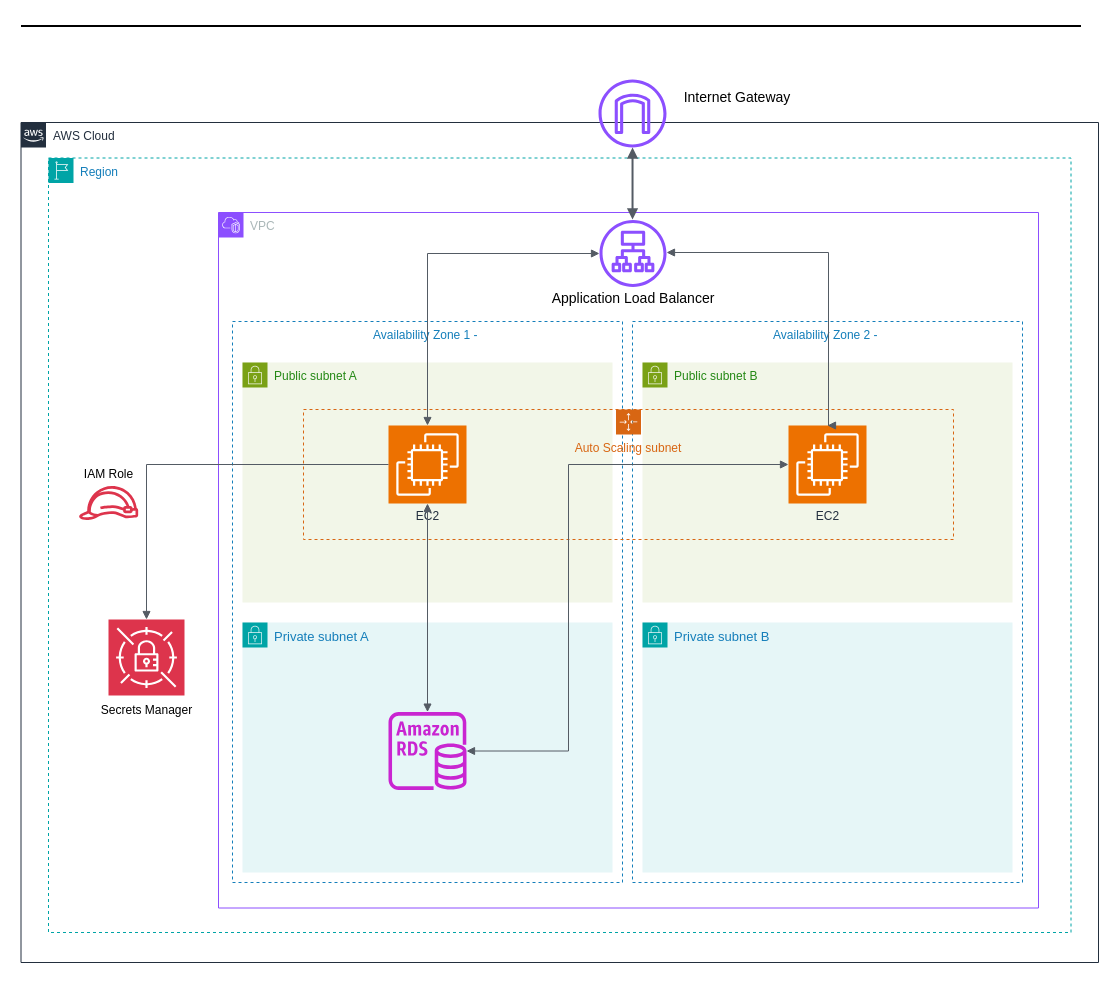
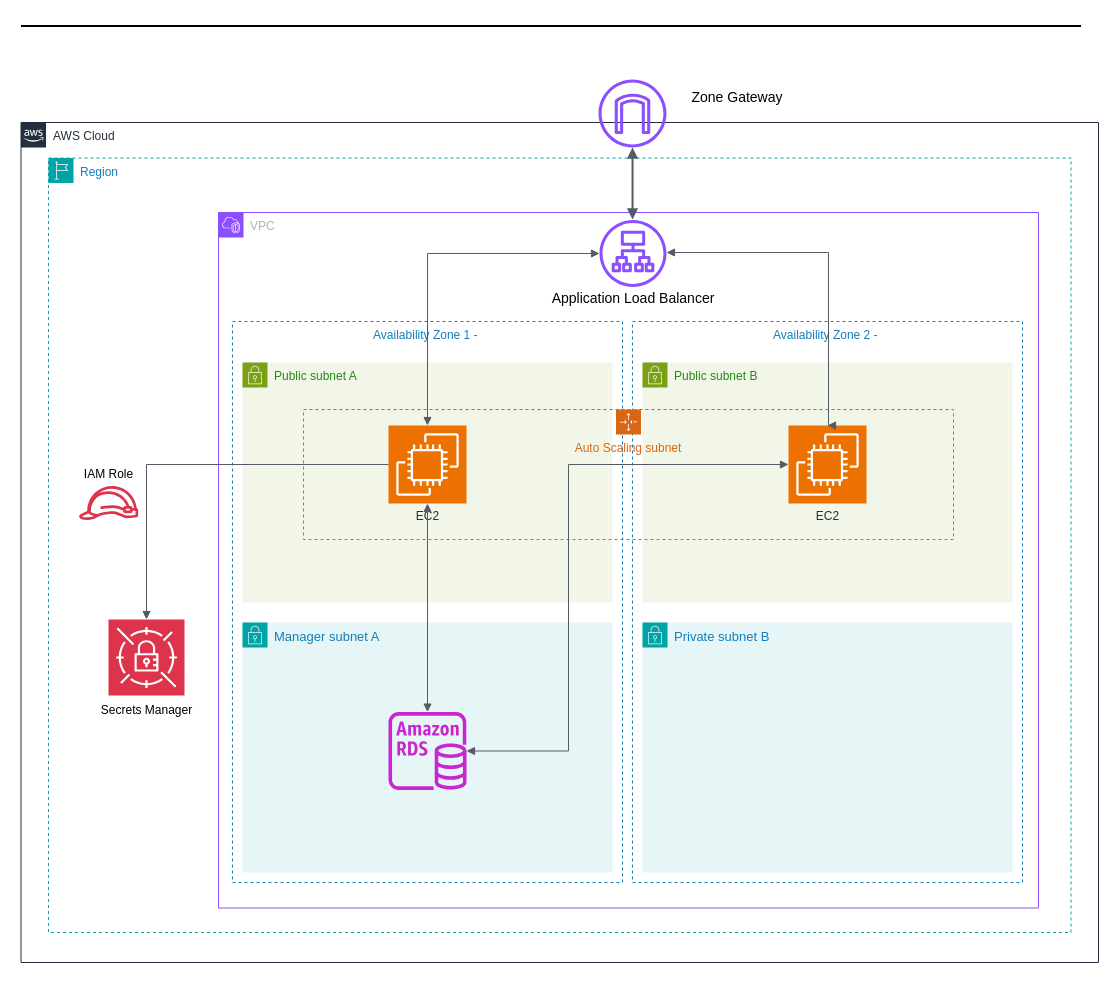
  <mxCell id="0" />
  <mxCell id="1" parent="0" />
  <mxCell id="2" value="" style="line;strokeWidth=2;html=1;fontSize=14;" parent="1" vertex="1"><mxGeometry x="20.5" y="20.5" width="1060" height="10" as="geometry" /></mxCell>
  <mxCell id="3" value="AWS Cloud" style="points=[[0,0],[0.25,0],[0.5,0],[0.75,0],[1,0],[1,0.25],[1,0.5],[1,0.75],[1,1],[0.75,1],[0.5,1],[0.25,1],[0,1],[0,0.75],[0,0.5],[0,0.25]];outlineConnect=0;gradientColor=none;html=1;whiteSpace=wrap;fontSize=12;fontStyle=0;container=1;pointerEvents=0;collapsible=0;recursiveResize=0;shape=mxgraph.aws4.group;grIcon=mxgraph.aws4.group_aws_cloud_alt;strokeColor=#232F3E;fillColor=none;verticalAlign=top;align=left;spacingLeft=30;fontColor=#232F3E;dashed=0;movable=0;resizable=0;rotatable=0;deletable=0;editable=0;locked=1;connectable=0;" parent="1" vertex="1"><mxGeometry x="20.5" y="122" width="1077.5" height="840" as="geometry" /></mxCell>
  <mxCell id="4" value="Region" style="points=[[0,0],[0.25,0],[0.5,0],[0.75,0],[1,0],[1,0.25],[1,0.5],[1,0.75],[1,1],[0.75,1],[0.5,1],[0.25,1],[0,1],[0,0.75],[0,0.5],[0,0.25]];outlineConnect=0;gradientColor=none;html=1;whiteSpace=wrap;fontSize=12;fontStyle=0;container=1;pointerEvents=0;collapsible=0;recursiveResize=0;shape=mxgraph.aws4.group;grIcon=mxgraph.aws4.group_region;strokeColor=#00A4A6;fillColor=none;verticalAlign=top;align=left;spacingLeft=30;fontColor=#147EBA;dashed=1;movable=0;resizable=0;rotatable=0;deletable=0;editable=0;locked=1;connectable=0;" parent="3" vertex="1"><mxGeometry x="27.5" y="35.5" width="1022.5" height="774.5" as="geometry" /></mxCell>
  <mxCell id="5" value="VPC" style="points=[[0,0],[0.25,0],[0.5,0],[0.75,0],[1,0],[1,0.25],[1,0.5],[1,0.75],[1,1],[0.75,1],[0.5,1],[0.25,1],[0,1],[0,0.75],[0,0.5],[0,0.25]];outlineConnect=0;gradientColor=none;html=1;whiteSpace=wrap;fontSize=12;fontStyle=0;container=1;pointerEvents=0;collapsible=0;recursiveResize=0;shape=mxgraph.aws4.group;grIcon=mxgraph.aws4.group_vpc2;strokeColor=#8C4FFF;fillColor=none;verticalAlign=top;align=left;spacingLeft=30;fontColor=#AAB7B8;dashed=0;movable=0;resizable=0;rotatable=0;deletable=0;editable=0;locked=1;connectable=0;" parent="4" vertex="1"><mxGeometry x="170" y="54.5" width="820" height="695.5" as="geometry" /></mxCell>
  <mxCell id="6" value="Availability Zone 1 -&amp;nbsp;" style="fillColor=none;strokeColor=#147EBA;dashed=1;verticalAlign=top;fontStyle=0;fontColor=#147EBA;whiteSpace=wrap;html=1;movable=0;resizable=0;rotatable=0;deletable=0;editable=0;locked=1;connectable=0;" parent="5" vertex="1"><mxGeometry x="14" y="109" width="390" height="561" as="geometry" /></mxCell>
  <mxCell id="7" value="Availability Zone 2 -&amp;nbsp;" style="fillColor=none;strokeColor=#147EBA;dashed=1;verticalAlign=top;fontStyle=0;fontColor=#147EBA;whiteSpace=wrap;html=1;movable=0;resizable=0;rotatable=0;deletable=0;editable=0;locked=1;connectable=0;" parent="5" vertex="1"><mxGeometry x="414" y="109" width="390" height="561" as="geometry" /></mxCell>
  <mxCell id="8" value="Public subnet A" style="points=[[0,0],[0.25,0],[0.5,0],[0.75,0],[1,0],[1,0.25],[1,0.5],[1,0.75],[1,1],[0.75,1],[0.5,1],[0.25,1],[0,1],[0,0.75],[0,0.5],[0,0.25]];outlineConnect=0;gradientColor=none;html=1;whiteSpace=wrap;fontSize=12;fontStyle=0;container=1;pointerEvents=0;collapsible=0;recursiveResize=0;shape=mxgraph.aws4.group;grIcon=mxgraph.aws4.group_security_group;grStroke=0;strokeColor=#7AA116;fillColor=#F2F6E8;verticalAlign=top;align=left;spacingLeft=30;fontColor=#248814;dashed=0;movable=0;resizable=0;rotatable=0;deletable=0;editable=0;locked=1;connectable=0;" parent="5" vertex="1"><mxGeometry x="24" y="150" width="370" height="240" as="geometry" /></mxCell>
- <mxCell id="9" value="Private subnet A&lt;div&gt;&lt;br&gt;&lt;/div&gt;" style="points=[[0,0],[0.25,0],[0.5,0],[0.75,0],[1,0],[1,0.25],[1,0.5],[1,0.75],[1,1],[0.75,1],[0.5,1],[0.25,1],[0,1],[0,0.75],[0,0.5],[0,0.25]];outlineConnect=0;gradientColor=none;html=1;whiteSpace=wrap;fontSize=13;fontStyle=0;container=1;pointerEvents=0;collapsible=0;recursiveResize=0;shape=mxgraph.aws4.group;grIcon=mxgraph.aws4.group_security_group;grStroke=0;strokeColor=#00A4A6;fillColor=#E6F6F7;verticalAlign=top;align=left;spacingLeft=30;fontColor=#147EBA;dashed=0;movable=0;resizable=0;rotatable=0;deletable=0;editable=0;locked=1;connectable=0;" parent="5" vertex="1"><mxGeometry x="24" y="410" width="370" height="250" as="geometry" /></mxCell>
+ <mxCell id="9" value="Manager subnet A&lt;div&gt;&lt;br&gt;&lt;/div&gt;" style="points=[[0,0],[0.25,0],[0.5,0],[0.75,0],[1,0],[1,0.25],[1,0.5],[1,0.75],[1,1],[0.75,1],[0.5,1],[0.25,1],[0,1],[0,0.75],[0,0.5],[0,0.25]];outlineConnect=0;gradientColor=none;html=1;whiteSpace=wrap;fontSize=13;fontStyle=0;container=1;pointerEvents=0;collapsible=0;recursiveResize=0;shape=mxgraph.aws4.group;grIcon=mxgraph.aws4.group_security_group;grStroke=0;strokeColor=#00A4A6;fillColor=#E6F6F7;verticalAlign=top;align=left;spacingLeft=30;fontColor=#147EBA;dashed=0;movable=0;resizable=0;rotatable=0;deletable=0;editable=0;locked=1;connectable=0;" parent="5" vertex="1"><mxGeometry x="24" y="410" width="370" height="250" as="geometry" /></mxCell>
  <mxCell id="10" value="Public subnet B&lt;div&gt;&lt;br&gt;&lt;/div&gt;" style="points=[[0,0],[0.25,0],[0.5,0],[0.75,0],[1,0],[1,0.25],[1,0.5],[1,0.75],[1,1],[0.75,1],[0.5,1],[0.25,1],[0,1],[0,0.75],[0,0.5],[0,0.25]];outlineConnect=0;gradientColor=none;html=1;whiteSpace=wrap;fontSize=12;fontStyle=0;container=1;pointerEvents=0;collapsible=0;recursiveResize=0;shape=mxgraph.aws4.group;grIcon=mxgraph.aws4.group_security_group;grStroke=0;strokeColor=#7AA116;fillColor=#F2F6E8;verticalAlign=top;align=left;spacingLeft=30;fontColor=#248814;dashed=0;movable=0;resizable=0;rotatable=0;deletable=0;editable=0;locked=1;connectable=0;" parent="5" vertex="1"><mxGeometry x="424" y="150" width="370" height="240" as="geometry" /></mxCell>
  <mxCell id="11" value="Private subnet B&lt;div&gt;&lt;br&gt;&lt;/div&gt;" style="points=[[0,0],[0.25,0],[0.5,0],[0.75,0],[1,0],[1,0.25],[1,0.5],[1,0.75],[1,1],[0.75,1],[0.5,1],[0.25,1],[0,1],[0,0.75],[0,0.5],[0,0.25]];outlineConnect=0;gradientColor=none;html=1;whiteSpace=wrap;fontSize=13;fontStyle=0;container=1;pointerEvents=0;collapsible=0;recursiveResize=0;shape=mxgraph.aws4.group;grIcon=mxgraph.aws4.group_security_group;grStroke=0;strokeColor=#00A4A6;fillColor=#E6F6F7;verticalAlign=top;align=left;spacingLeft=30;fontColor=#147EBA;dashed=0;movable=0;resizable=0;rotatable=0;deletable=0;editable=0;locked=1;connectable=0;" parent="5" vertex="1"><mxGeometry x="424" y="410" width="370" height="250" as="geometry" /></mxCell>
  <mxCell id="12" value="" style="outlineConnect=0;fontColor=#232F3E;gradientColor=none;fillColor=#8C4FFF;strokeColor=none;dashed=0;verticalLabelPosition=bottom;verticalAlign=top;align=center;html=1;fontSize=12;fontStyle=0;aspect=fixed;pointerEvents=1;shape=mxgraph.aws4.internet_gateway;shadow=0;" parent="1" vertex="1"><mxGeometry x="598" y="79" width="68" height="68" as="geometry" /></mxCell>
- <mxCell id="13" value="&lt;font style=&quot;font-size: 14px;&quot;&gt;Internet Gateway&lt;/font&gt;" style="text;html=1;align=center;verticalAlign=middle;whiteSpace=wrap;rounded=0;fontSize=14;" parent="1" vertex="1"><mxGeometry x="678" y="71" width="118" height="51" as="geometry" /></mxCell>
+ <mxCell id="13" value="&lt;font style=&quot;font-size: 14px;&quot;&gt;Zone Gateway&lt;/font&gt;" style="text;html=1;align=center;verticalAlign=middle;whiteSpace=wrap;rounded=0;fontSize=14;" parent="1" vertex="1"><mxGeometry x="678" y="71" width="118" height="51" as="geometry" /></mxCell>
  <mxCell id="14" value="" style="sketch=0;outlineConnect=0;fontColor=#232F3E;gradientColor=none;fillColor=#8C4FFF;strokeColor=none;dashed=0;verticalLabelPosition=bottom;verticalAlign=top;align=center;html=1;fontSize=12;fontStyle=0;aspect=fixed;pointerEvents=1;shape=mxgraph.aws4.application_load_balancer;" parent="1" vertex="1"><mxGeometry x="599" y="219.5" width="67" height="67" as="geometry" /></mxCell>
  <mxCell id="15" value="" style="edgeStyle=orthogonalEdgeStyle;html=1;endArrow=block;elbow=vertical;startArrow=block;startFill=1;endFill=1;strokeColor=#545B64;rounded=0;exitX=0.493;exitY=-0.007;exitDx=0;exitDy=0;exitPerimeter=0;strokeWidth=2;" parent="1" source="14" target="12" edge="1"><mxGeometry width="100" relative="1" as="geometry"><mxPoint x="688" y="174.714" as="sourcePoint" /><mxPoint x="588" y="174.714" as="targetPoint" /></mxGeometry></mxCell>
  <mxCell id="16" value="&lt;font style=&quot;font-size: 14px;&quot;&gt;Application Load Balancer&lt;/font&gt;" style="text;html=1;align=center;verticalAlign=middle;whiteSpace=wrap;rounded=0;fontSize=14;" parent="1" vertex="1"><mxGeometry x="547.5" y="272" width="170" height="51" as="geometry" /></mxCell>
  <mxCell id="17" value="&lt;p style=&quot;line-height: 120%; font-size: 12px;&quot;&gt;EC2&lt;/p&gt;" style="sketch=0;points=[[0,0,0],[0.25,0,0],[0.5,0,0],[0.75,0,0],[1,0,0],[0,1,0],[0.25,1,0],[0.5,1,0],[0.75,1,0],[1,1,0],[0,0.25,0],[0,0.5,0],[0,0.75,0],[1,0.25,0],[1,0.5,0],[1,0.75,0]];outlineConnect=0;fontColor=#232F3E;fillColor=#ED7100;strokeColor=#ffffff;dashed=0;verticalLabelPosition=bottom;verticalAlign=bottom;align=center;html=1;fontSize=12;fontStyle=0;aspect=fixed;shape=mxgraph.aws4.resourceIcon;resIcon=mxgraph.aws4.ec2;spacing=46;" parent="1" vertex="1"><mxGeometry x="388" y="425" width="78" height="78" as="geometry" /></mxCell>
  <mxCell id="18" value="" style="sketch=0;outlineConnect=0;fontColor=#232F3E;gradientColor=none;fillColor=#C925D1;strokeColor=none;dashed=0;verticalLabelPosition=bottom;verticalAlign=top;align=center;html=1;fontSize=12;fontStyle=0;aspect=fixed;pointerEvents=1;shape=mxgraph.aws4.rds_instance;" parent="1" vertex="1"><mxGeometry x="388" y="711.5" width="78" height="78" as="geometry" /></mxCell>
  <mxCell id="19" value="&lt;p style=&quot;line-height: 120%; font-size: 12px;&quot;&gt;EC2&lt;/p&gt;" style="sketch=0;points=[[0,0,0],[0.25,0,0],[0.5,0,0],[0.75,0,0],[1,0,0],[0,1,0],[0.25,1,0],[0.5,1,0],[0.75,1,0],[1,1,0],[0,0.25,0],[0,0.5,0],[0,0.75,0],[1,0.25,0],[1,0.5,0],[1,0.75,0]];outlineConnect=0;fontColor=#232F3E;fillColor=#ED7100;strokeColor=#ffffff;dashed=0;verticalLabelPosition=bottom;verticalAlign=bottom;align=center;html=1;fontSize=12;fontStyle=0;aspect=fixed;shape=mxgraph.aws4.resourceIcon;resIcon=mxgraph.aws4.ec2;spacing=46;" parent="1" vertex="1"><mxGeometry x="788" y="425" width="78" height="78" as="geometry" /></mxCell>
  <mxCell id="20" value="Auto Scaling subnet" style="points=[[0,0],[0.25,0],[0.5,0],[0.75,0],[1,0],[1,0.25],[1,0.5],[1,0.75],[1,1],[0.75,1],[0.5,1],[0.25,1],[0,1],[0,0.75],[0,0.5],[0,0.25]];outlineConnect=0;gradientColor=none;html=1;whiteSpace=wrap;fontSize=12;fontStyle=0;container=1;pointerEvents=0;collapsible=0;recursiveResize=0;shape=mxgraph.aws4.groupCenter;grIcon=mxgraph.aws4.group_auto_scaling_group;grStroke=1;strokeColor=#D86613;fillColor=none;verticalAlign=top;align=center;fontColor=#D86613;dashed=1;spacingTop=25;" parent="1" vertex="1"><mxGeometry x="303" y="409" width="650" height="130" as="geometry" /></mxCell>
  <mxCell id="21" value="" style="sketch=0;points=[[0,0,0],[0.25,0,0],[0.5,0,0],[0.75,0,0],[1,0,0],[0,1,0],[0.25,1,0],[0.5,1,0],[0.75,1,0],[1,1,0],[0,0.25,0],[0,0.5,0],[0,0.75,0],[1,0.25,0],[1,0.5,0],[1,0.75,0]];outlineConnect=0;fontColor=#232F3E;fillColor=#DD344C;strokeColor=#ffffff;dashed=0;verticalLabelPosition=bottom;verticalAlign=top;align=center;html=1;fontSize=12;fontStyle=0;aspect=fixed;shape=mxgraph.aws4.resourceIcon;resIcon=mxgraph.aws4.secrets_manager;" vertex="1" parent="1"><mxGeometry x="108" y="619" width="76" height="76" as="geometry" /></mxCell>
  <mxCell id="22" value="" style="sketch=0;outlineConnect=0;fontColor=#232F3E;gradientColor=none;fillColor=#DD344C;strokeColor=none;dashed=0;verticalLabelPosition=bottom;verticalAlign=top;align=center;html=1;fontSize=12;fontStyle=0;aspect=fixed;pointerEvents=1;shape=mxgraph.aws4.role;" vertex="1" parent="1"><mxGeometry x="78" y="485.5" width="60.27" height="34" as="geometry" /></mxCell>
  <mxCell id="23" value="" style="edgeStyle=orthogonalEdgeStyle;html=1;endArrow=none;elbow=vertical;startArrow=block;startFill=1;strokeColor=#545B64;rounded=0;exitX=0.5;exitY=0;exitDx=0;exitDy=0;exitPerimeter=0;entryX=0;entryY=0.5;entryDx=0;entryDy=0;entryPerimeter=0;" edge="1" parent="1" source="21" target="17"><mxGeometry width="100" relative="1" as="geometry"><mxPoint x="252" y="489" as="sourcePoint" /><mxPoint x="352" y="489" as="targetPoint" /></mxGeometry></mxCell>
  <mxCell id="24" value="" style="edgeStyle=orthogonalEdgeStyle;html=1;endArrow=block;elbow=vertical;startArrow=block;startFill=1;endFill=1;strokeColor=#545B64;rounded=0;entryX=0;entryY=0.5;entryDx=0;entryDy=0;entryPerimeter=0;" edge="1" parent="1" source="18" target="19"><mxGeometry width="100" relative="1" as="geometry"><mxPoint x="408" y="649" as="sourcePoint" /><mxPoint x="477" y="569.5" as="targetPoint" /><Array as="points"><mxPoint x="568" y="751" /><mxPoint x="568" y="464" /></Array></mxGeometry></mxCell>
  <mxCell id="25" value="" style="edgeStyle=orthogonalEdgeStyle;html=1;endArrow=block;elbow=vertical;startArrow=block;startFill=1;endFill=1;strokeColor=#545B64;rounded=0;exitX=0.5;exitY=1;exitDx=0;exitDy=0;exitPerimeter=0;" edge="1" parent="1" source="17" target="18"><mxGeometry width="100" relative="1" as="geometry"><mxPoint x="418" y="589" as="sourcePoint" /><mxPoint x="518" y="589" as="targetPoint" /></mxGeometry></mxCell>
  <mxCell id="26" value="" style="edgeStyle=orthogonalEdgeStyle;html=1;endArrow=block;elbow=vertical;startArrow=block;startFill=1;endFill=1;strokeColor=#545B64;rounded=0;exitX=0.5;exitY=0;exitDx=0;exitDy=0;exitPerimeter=0;" edge="1" parent="1" source="17" target="14"><mxGeometry width="100" relative="1" as="geometry"><mxPoint x="447.5" y="252" as="sourcePoint" /><mxPoint x="547.5" y="252" as="targetPoint" /><Array as="points"><mxPoint x="427" y="253" /></Array></mxGeometry></mxCell>
  <mxCell id="27" value="" style="edgeStyle=orthogonalEdgeStyle;html=1;endArrow=block;elbow=vertical;startArrow=block;startFill=1;endFill=1;strokeColor=#545B64;rounded=0;exitX=0.5;exitY=0;exitDx=0;exitDy=0;exitPerimeter=0;" edge="1" parent="1" source="19" target="14"><mxGeometry width="100" relative="1" as="geometry"><mxPoint x="828" y="424" as="sourcePoint" /><mxPoint x="1000" y="252" as="targetPoint" /><Array as="points"><mxPoint x="828" y="425" /><mxPoint x="828" y="252" /></Array></mxGeometry></mxCell>
  <mxCell id="28" value="Secrets Manager" style="text;html=1;align=center;verticalAlign=middle;resizable=0;points=[];autosize=1;strokeColor=none;fillColor=none;" vertex="1" parent="1"><mxGeometry x="86" y="695" width="120" height="30" as="geometry" /></mxCell>
  <mxCell id="29" value="IAM Role" style="text;html=1;align=center;verticalAlign=middle;resizable=0;points=[];autosize=1;strokeColor=none;fillColor=none;" vertex="1" parent="1"><mxGeometry x="68.14" y="459" width="80" height="30" as="geometry" /></mxCell>
